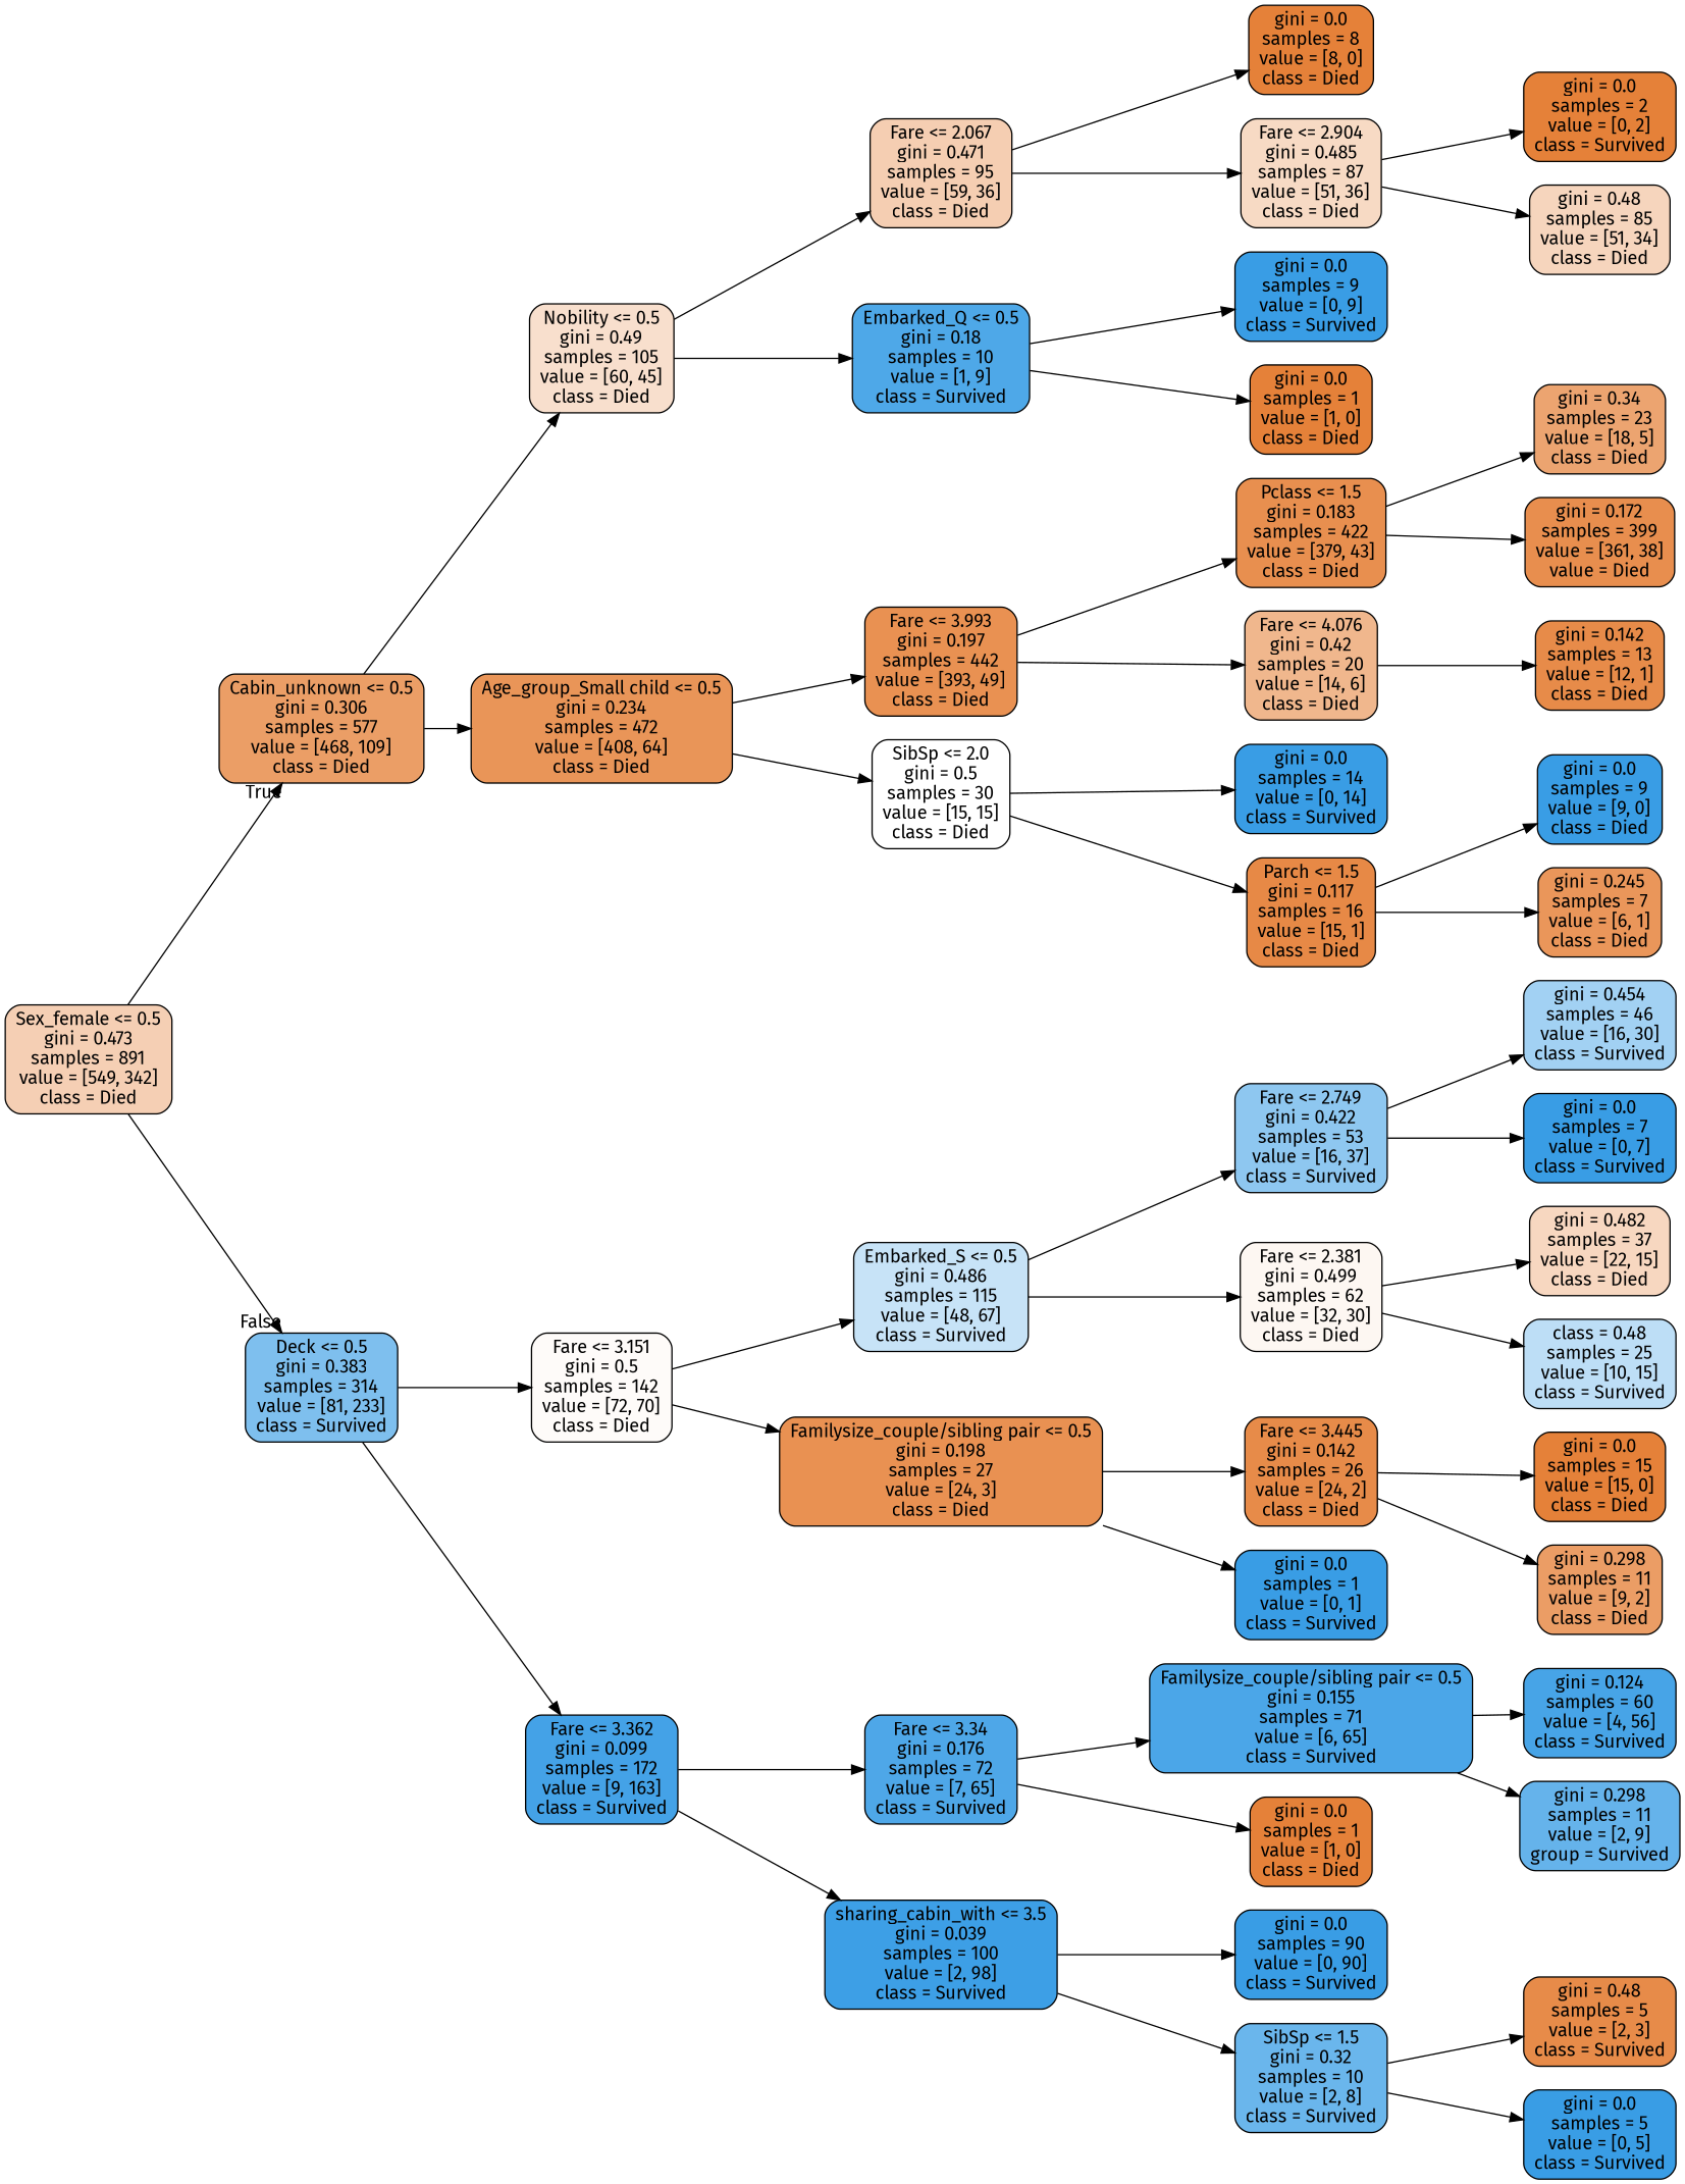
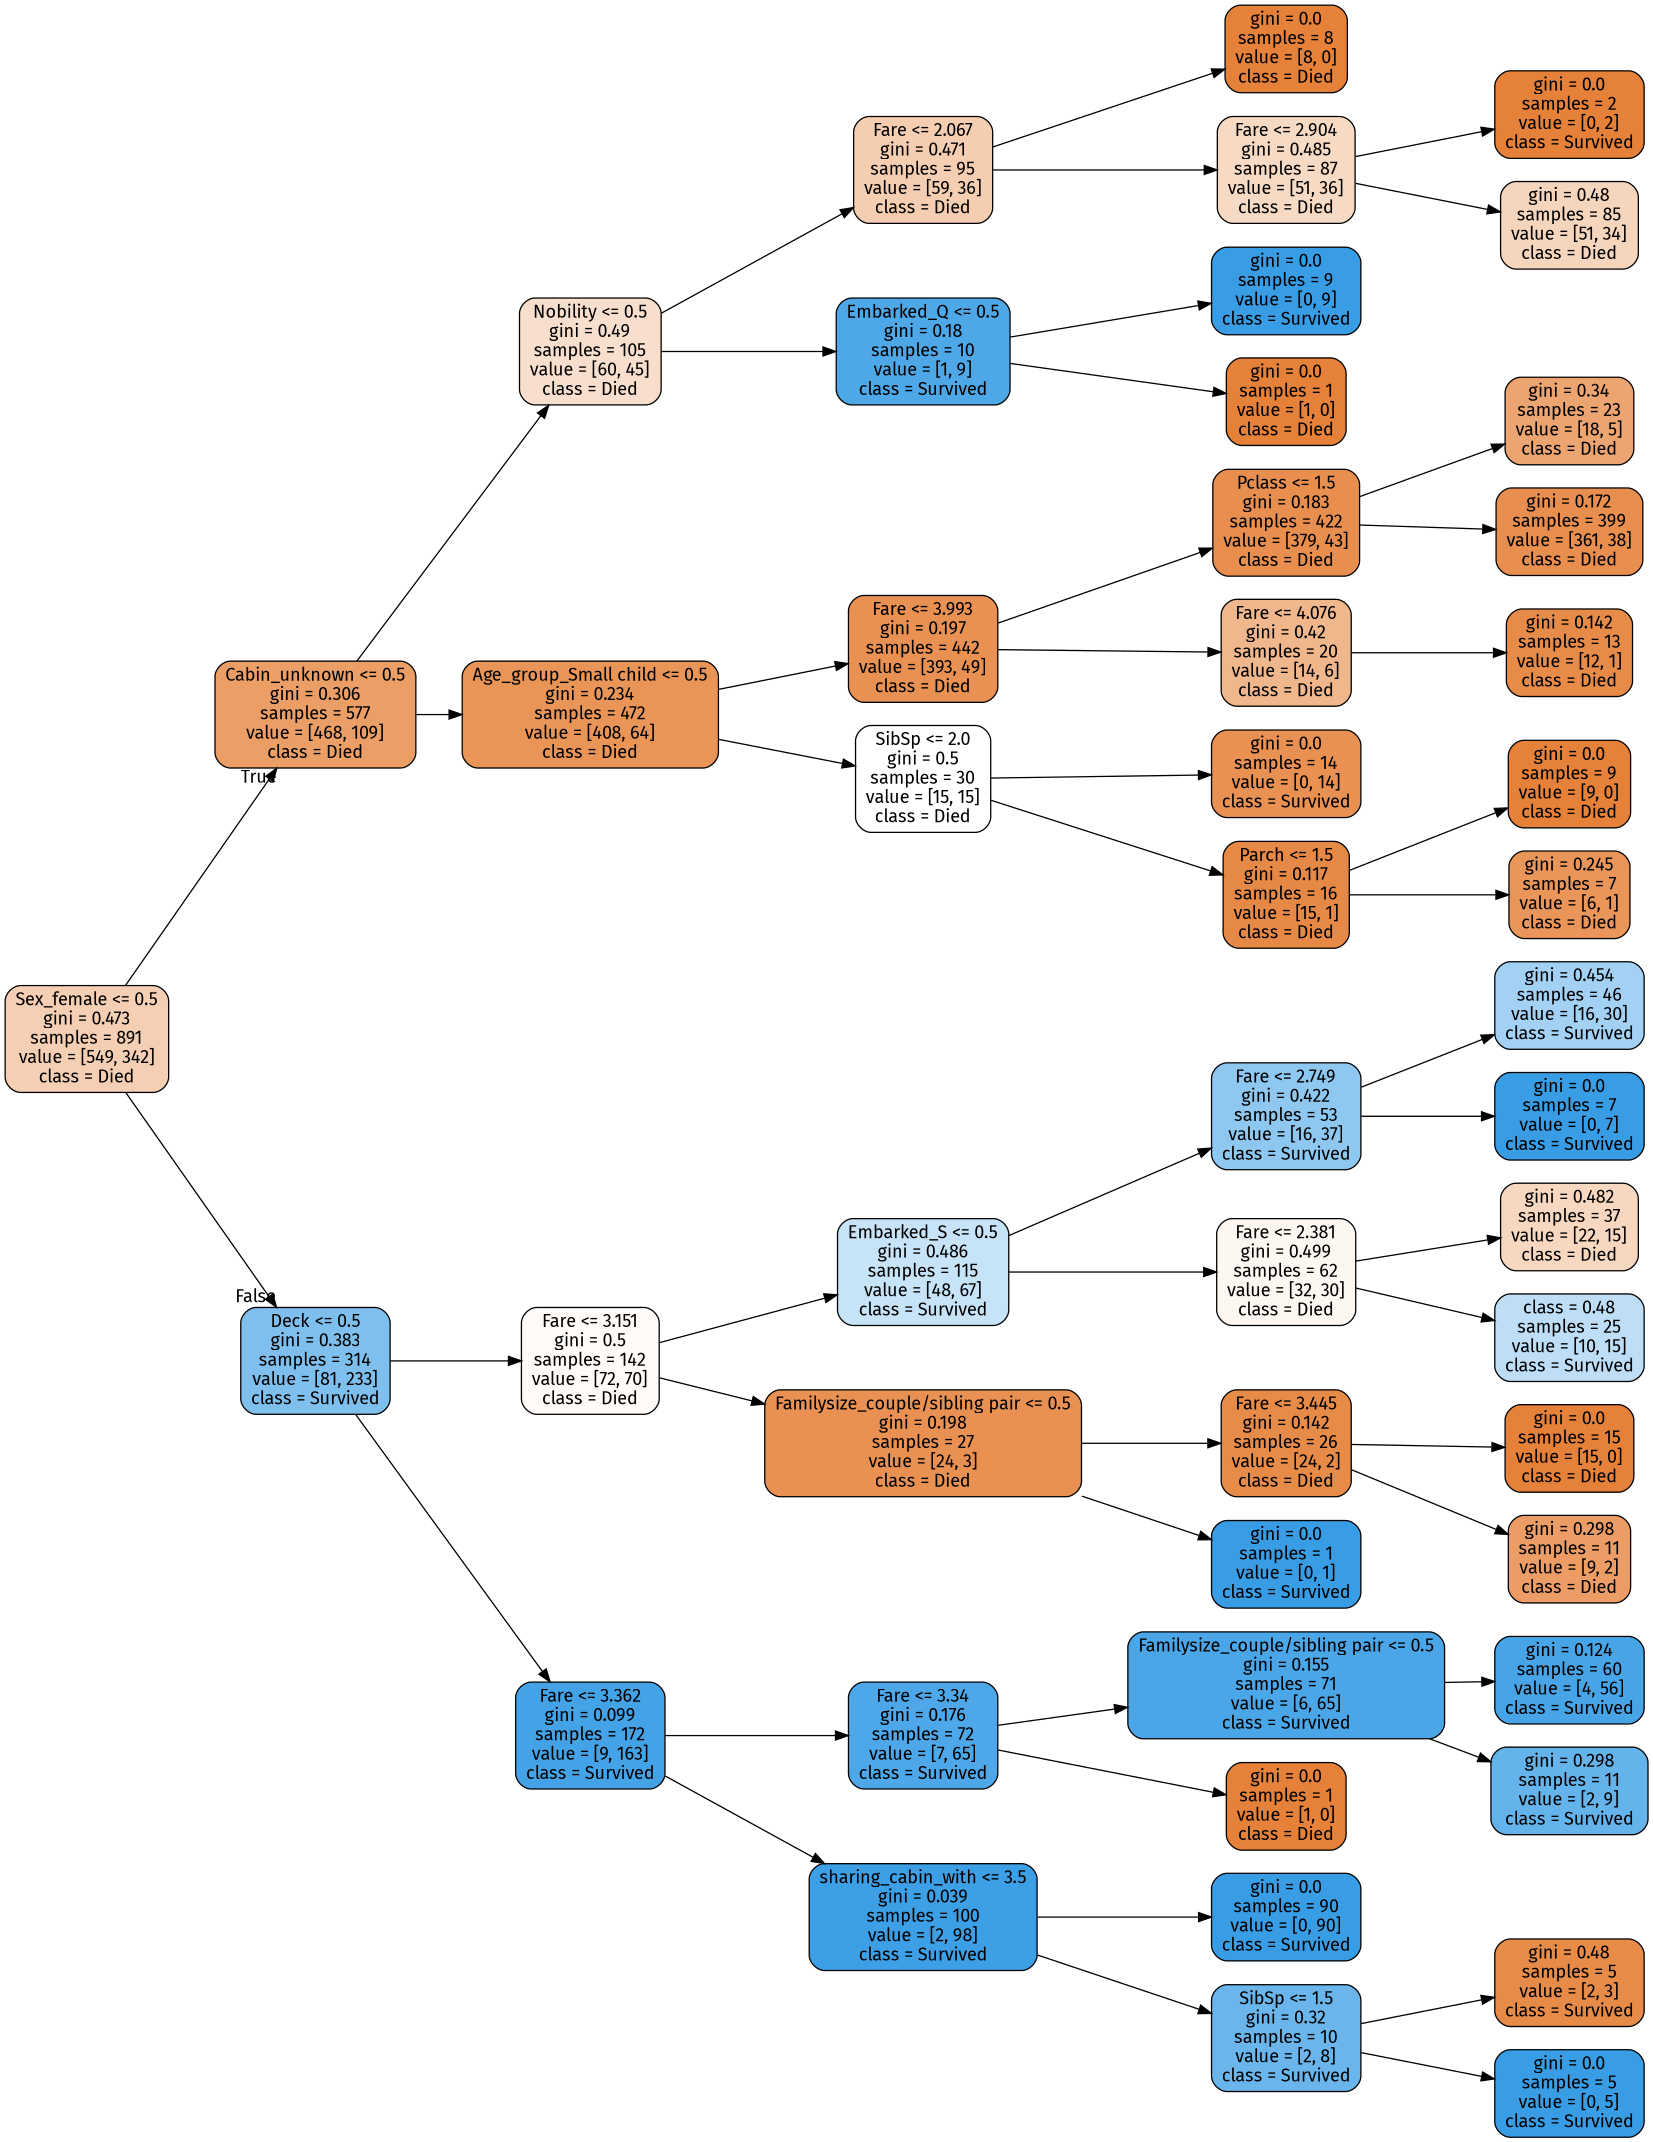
  digraph {
    fontname="Fira Sans"
    rankdir=LR
    node [color=black fillcolor="#e58139ff" fontname="Fira Sans" shape=box style="filled, rounded"]
    edge [fontname="Fira Sans"]
    n1 [fillcolor="#e5813960" label="Sex_female <= 0.5\ngini = 0.473\nsamples = 891\nvalue = [549, 342]\nclass = Died"]
    n2 [fillcolor="#e58139c4" label="Cabin_unknown <= 0.5\ngini = 0.306\nsamples = 577\nvalue = [468, 109]\nclass = Died"]
    n3 [fillcolor="#399de5a6" label="Deck <= 0.5\ngini = 0.383\nsamples = 314\nvalue = [81, 233]\nclass = Survived"]
    n4 [fillcolor="#e5813940" label="Nobility <= 0.5\ngini = 0.49\nsamples = 105\nvalue = [60, 45]\nclass = Died"]
    n5 [fillcolor="#e58139d7" label="Age_group_Small child <= 0.5\ngini = 0.234\nsamples = 472\nvalue = [408, 64]\nclass = Died"]
    n6 [fillcolor="#e5813907" label="Fare <= 3.151\ngini = 0.5\nsamples = 142\nvalue = [72, 70]\nclass = Died"]
    n7 [fillcolor="#399de5f1" label="Fare <= 3.362\ngini = 0.099\nsamples = 172\nvalue = [9, 163]\nclass = Survived"]
    n8 [fillcolor="#e5813963" label="Fare <= 2.067\ngini = 0.471\nsamples = 95\nvalue = [59, 36]\nclass = Died"]
    n9 [fillcolor="#399de5e3" label="Embarked_Q <= 0.5\ngini = 0.18\nsamples = 10\nvalue = [1, 9]\nclass = Survived"]
    n10 [fillcolor="#e58139df" label="Fare <= 3.993\ngini = 0.197\nsamples = 442\nvalue = [393, 49]\nclass = Died"]
    n11 [fillcolor="#e5813900" label="SibSp <= 2.0\ngini = 0.5\nsamples = 30\nvalue = [15, 15]\nclass = Died"]
    n12 [label="gini = 0.0\nsamples = 8\nvalue = [8, 0]\nclass = Died"]
    n13 [fillcolor="#e581394b" label="Fare <= 2.904\ngini = 0.485\nsamples = 87\nvalue = [51, 36]\nclass = Died"]
    n14 [fillcolor="#399de5ff" label="gini = 0.0\nsamples = 9\nvalue = [0, 9]\nclass = Survived"]
    n15 [label="gini = 0.0\nsamples = 1\nvalue = [1, 0]\nclass = Died"]
    n16 [label="gini = 0.0\nsamples = 2\nvalue = [0, 2]\nclass = Survived"]
    n17 [fillcolor="#e5813955" label="gini = 0.48\nsamples = 85\nvalue = [51, 34]\nclass = Died"]
    n18 [fillcolor="#e58139e2" label="Pclass <= 1.5\ngini = 0.183\nsamples = 422\nvalue = [379, 43]\nclass = Died"]
    n19 [fillcolor="#e5813992" label="Fare <= 4.076\ngini = 0.42\nsamples = 20\nvalue = [14, 6]\nclass = Died"]
-   n20 [fillcolor="#399de5ff" label="gini = 0.0\nsamples = 14\nvalue = [0, 14]\nclass = Survived"]
+   n20 [fillcolor="#e58139df" label="gini = 0.0\nsamples = 14\nvalue = [0, 14]\nclass = Survived"]
    n21 [fillcolor="#e58139ee" label="Parch <= 1.5\ngini = 0.117\nsamples = 16\nvalue = [15, 1]\nclass = Died"]
    n22 [fillcolor="#e58139b8" label="gini = 0.34\nsamples = 23\nvalue = [18, 5]\nclass = Died"]
-   n23 [fillcolor="#e58139e4" label="gini = 0.172\nsamples = 399\nvalue = [361, 38]\nvalue = Died"]
+   n23 [fillcolor="#e58139e4" label="gini = 0.172\nsamples = 399\nvalue = [361, 38]\nclass = Died"]
    n24 [fillcolor="#e58139ea" label="gini = 0.142\nsamples = 13\nvalue = [12, 1]\nclass = Died"]
-   n25 [fillcolor="#399de5ff" label="gini = 0.0\nsamples = 9\nvalue = [9, 0]\nclass = Died"]
+   n25 [label="gini = 0.0\nsamples = 9\nvalue = [9, 0]\nclass = Died"]
    n26 [fillcolor="#e58139d4" label="gini = 0.245\nsamples = 7\nvalue = [6, 1]\nclass = Died"]
    n27 [fillcolor="#399de548" label="Embarked_S <= 0.5\ngini = 0.486\nsamples = 115\nvalue = [48, 67]\nclass = Survived"]
    n28 [fillcolor="#e58139df" label="Familysize_couple/sibling pair <= 0.5\ngini = 0.198\nsamples = 27\nvalue = [24, 3]\nclass = Died"]
    n29 [fillcolor="#399de5e4" label="Fare <= 3.34\ngini = 0.176\nsamples = 72\nvalue = [7, 65]\nclass = Survived"]
    n30 [fillcolor="#399de5fa" label="sharing_cabin_with <= 3.5\ngini = 0.039\nsamples = 100\nvalue = [2, 98]\nclass = Survived"]
    n31 [fillcolor="#399de591" label="Fare <= 2.749\ngini = 0.422\nsamples = 53\nvalue = [16, 37]\nclass = Survived"]
    n32 [fillcolor="#e5813910" label="Fare <= 2.381\ngini = 0.499\nsamples = 62\nvalue = [32, 30]\nclass = Died"]
    n33 [fillcolor="#e58139ea" label="Fare <= 3.445\ngini = 0.142\nsamples = 26\nvalue = [24, 2]\nclass = Died"]
    n34 [fillcolor="#399de5ff" label="gini = 0.0\nsamples = 1\nvalue = [0, 1]\nclass = Survived"]
    n35 [fillcolor="#399de577" label="gini = 0.454\nsamples = 46\nvalue = [16, 30]\nclass = Survived"]
    n36 [fillcolor="#399de5ff" label="gini = 0.0\nsamples = 7\nvalue = [0, 7]\nclass = Survived"]
    n37 [fillcolor="#e5813951" label="gini = 0.482\nsamples = 37\nvalue = [22, 15]\nclass = Died"]
    n38 [fillcolor="#399de555" label="class = 0.48\nsamples = 25\nvalue = [10, 15]\nclass = Survived"]
    n39 [label="gini = 0.0\nsamples = 15\nvalue = [15, 0]\nclass = Died"]
    n40 [fillcolor="#e58139c6" label="gini = 0.298\nsamples = 11\nvalue = [9, 2]\nclass = Died"]
    n41 [fillcolor="#399de5e7" label="Familysize_couple/sibling pair <= 0.5\ngini = 0.155\nsamples = 71\nvalue = [6, 65]\nclass = Survived"]
    n42 [label="gini = 0.0\nsamples = 1\nvalue = [1, 0]\nclass = Died"]
    n43 [fillcolor="#399de5ff" label="gini = 0.0\nsamples = 90\nvalue = [0, 90]\nclass = Survived"]
    n44 [fillcolor="#399de5bf" label="SibSp <= 1.5\ngini = 0.32\nsamples = 10\nvalue = [2, 8]\nclass = Survived"]
    n45 [fillcolor="#399de5ed" label="gini = 0.124\nsamples = 60\nvalue = [4, 56]\nclass = Survived"]
-   n46 [fillcolor="#399de5c6" label="gini = 0.298\nsamples = 11\nvalue = [2, 9]\ngroup = Survived"]
+   n46 [fillcolor="#399de5c6" label="gini = 0.298\nsamples = 11\nvalue = [2, 9]\nclass = Survived"]
    n47 [fillcolor="#e58139ea" label="gini = 0.48\nsamples = 5\nvalue = [2, 3]\nclass = Survived"]
    n48 [fillcolor="#399de5ff" label="gini = 0.0\nsamples = 5\nvalue = [0, 5]\nclass = Survived"]
    n1 -> n2 [headlabel=True labelangle=45 labeldistance=2.5]
    n1 -> n3 [headlabel=False labelangle=-45 labeldistance=2.5]
    n2 -> n4
    n2 -> n5
    n3 -> n6
    n3 -> n7
    n4 -> n8
    n4 -> n9
    n5 -> n10
    n5 -> n11
    n6 -> n27
    n6 -> n28
    n7 -> n29
    n7 -> n30
    n8 -> n12
    n8 -> n13
    n9 -> n14
    n9 -> n15
    n10 -> n18
    n10 -> n19
    n11 -> n20
    n11 -> n21
    n13 -> n16
    n13 -> n17
    n18 -> n22
    n18 -> n23
    n19 -> n24
    n21 -> n25
    n21 -> n26
    n27 -> n31
    n27 -> n32
    n28 -> n33
    n28 -> n34
    n29 -> n41
    n29 -> n42
    n30 -> n43
    n30 -> n44
    n31 -> n35
    n31 -> n36
    n32 -> n37
    n32 -> n38
    n33 -> n39
    n33 -> n40
    n41 -> n45
    n41 -> n46
    n44 -> n47
    n44 -> n48
  }
